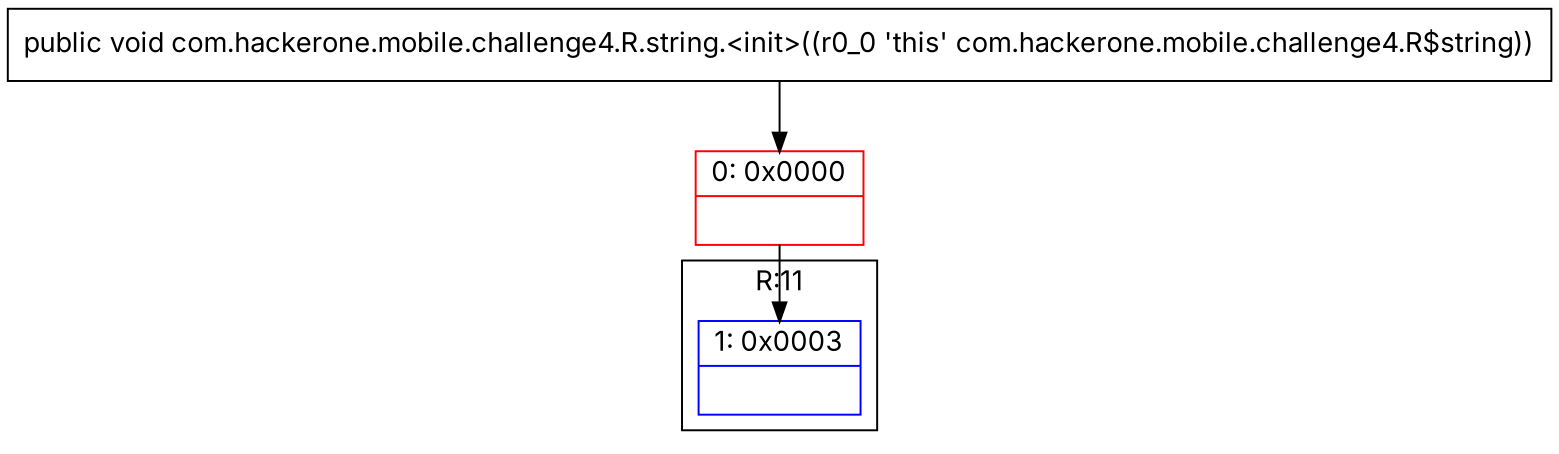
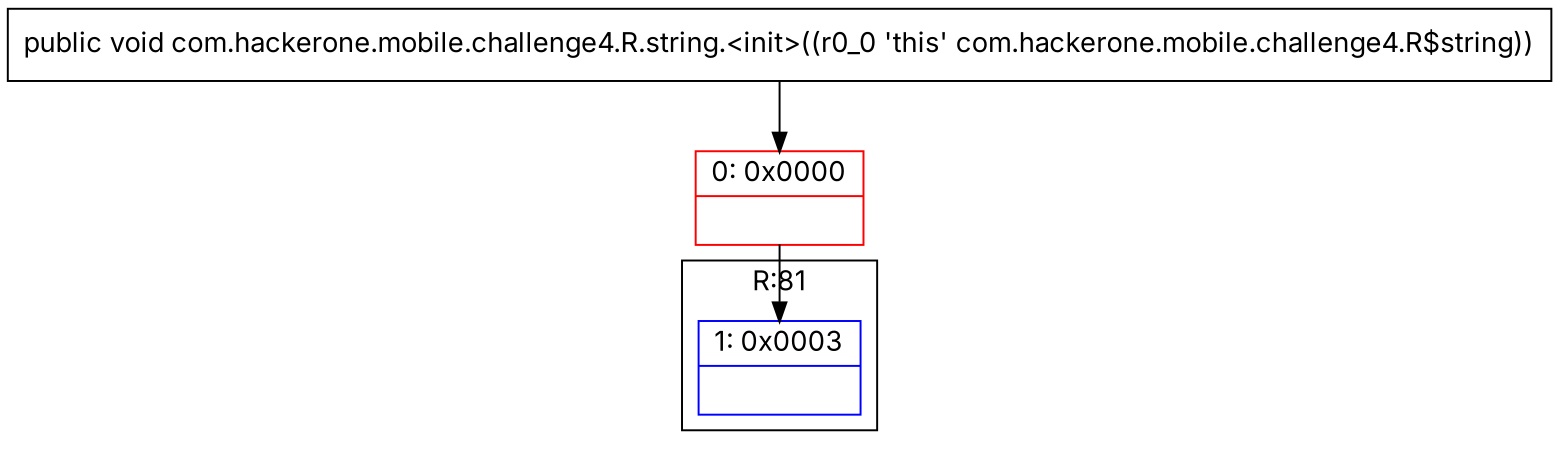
  digraph {
    fontname=Inter
    node [shape=record fontname=Inter]
    edge [fontname=Inter]
    n1 [color=blue label="{1\:\ 0x0003|\l}"]
    n2 [color=red label="{0\:\ 0x0000|\l}"]
    n3 [label="{public void com.hackerone.mobile.challenge4.R.string.\<init\>((r0_0 'this' com.hackerone.mobile.challenge4.R$string)) }"]
    subgraph cluster_1 {
-     label="R:11"
+     label="R:81"
      n1
    }
    n2 -> n1
    n3 -> n2
  }
